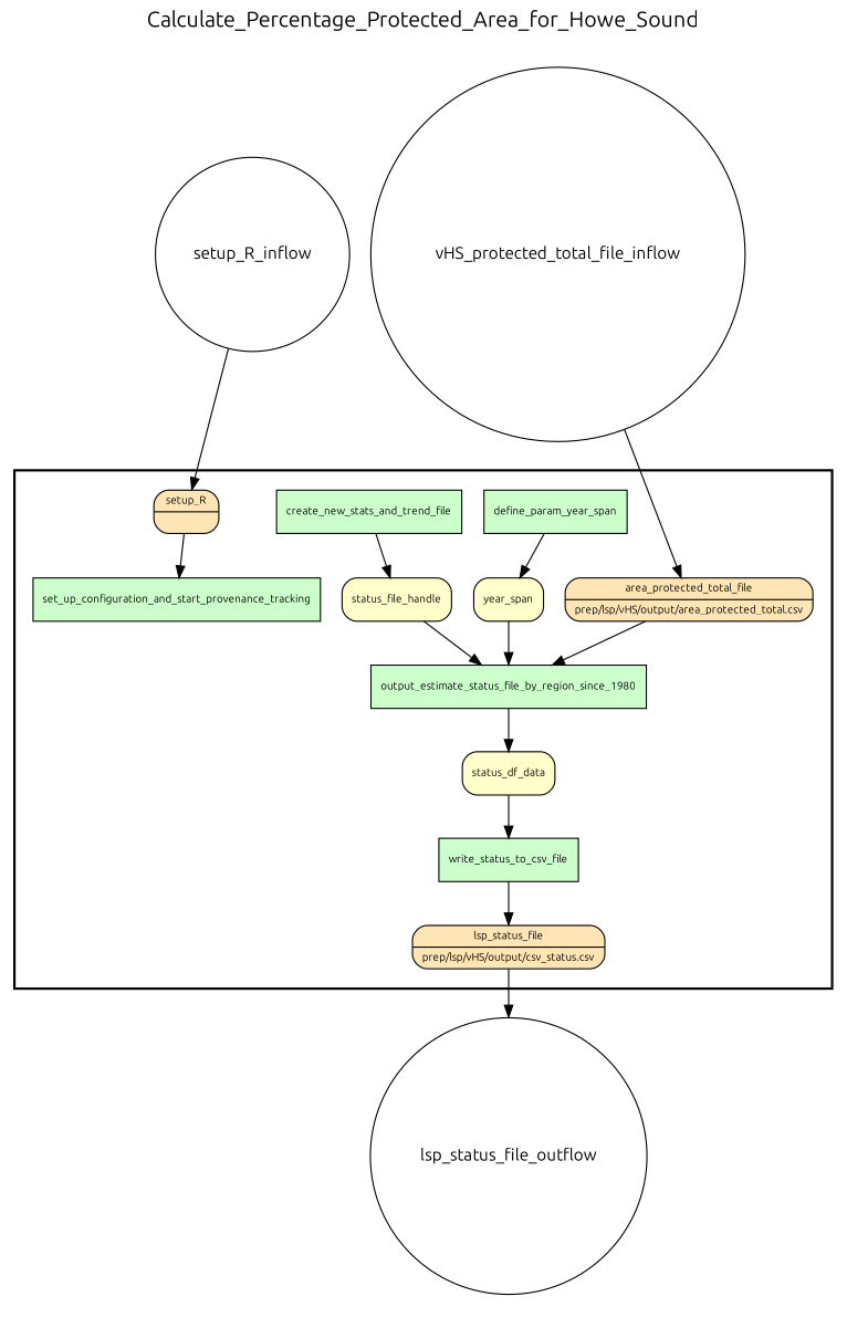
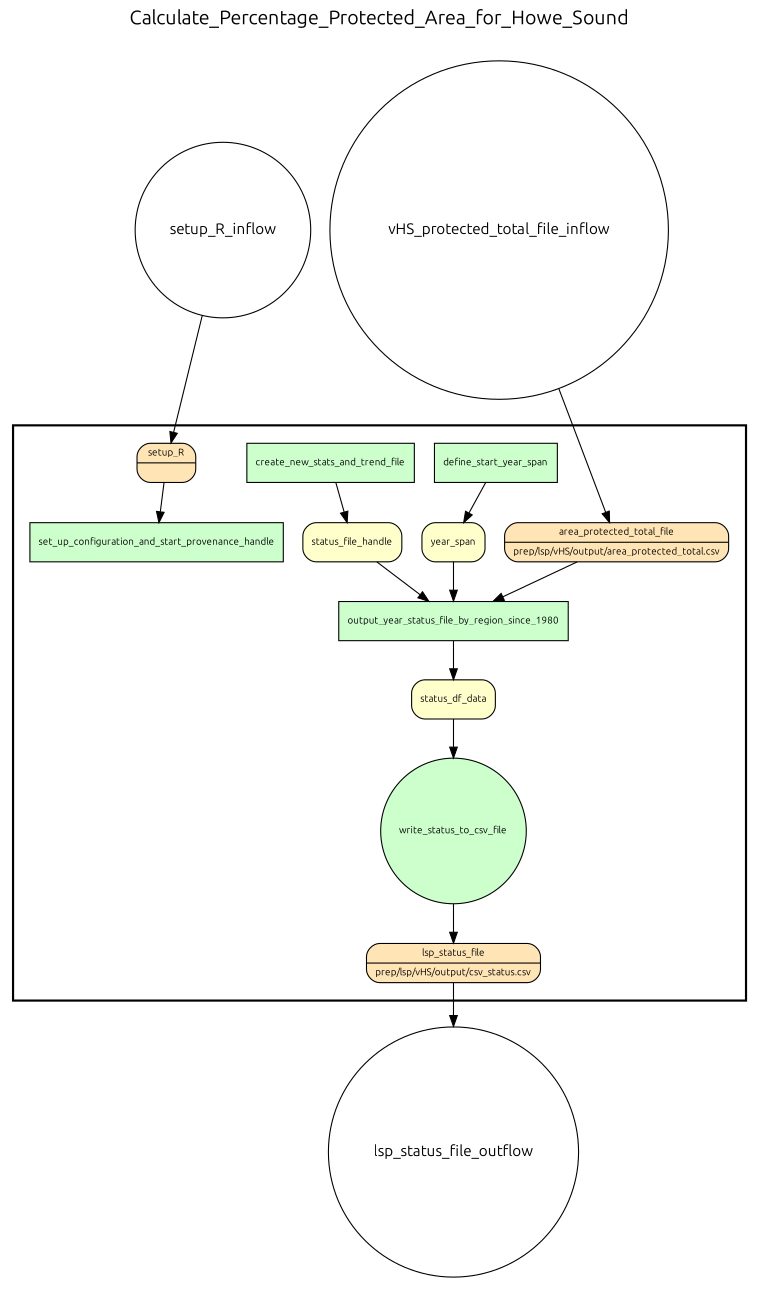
  digraph {
    fontname=Ubuntu
    fontsize=18
    label=Calculate_Percentage_Protected_Area_for_Howe_Sound
    labelloc=t
    rankdir=TB
    node [fillcolor="#CCFFCC" fontname=Ubuntu fontsize=9 peripheries=1 shape=box style="rounded,filled"]
    edge [fontname=Ubuntu]
-   output_estimate_status_file_by_region_since_1980 [style=filled]
-   define_param_year_span [style=filled]
+   output_estimate_status_file_by_region_since_1980 [style=filled label=output_year_status_file_by_region_since_1980]
+   define_param_year_span [style=filled label=define_start_year_span]
    create_new_stats_and_trend_file [style=filled]
-   set_up_configuration_and_start_provenance_tracking [style=filled]
-   write_status_to_csv_file [style=filled]
+   set_up_configuration_and_start_provenance_tracking [style=filled label=set_up_configuration_and_start_provenance_handle]
+   write_status_to_csv_file [shape=circle style=filled]
    status_file_handle [fillcolor="#FFFFCC"]
    year_span [fillcolor="#FFFFCC"]
    status_df_data [fillcolor="#FFFFCC"]
    n9 [fillcolor="#FFE4B5" label="{<f0> setup_R |<f1>}" rankdir=LR shape=record]
    n10 [fillcolor="#FFE4B5" label="{<f0> area_protected_total_file |<f1>prep/lsp/vHS/output/area_protected_total.csv\l}" rankdir=LR shape=record]
    n11 [fillcolor="#FFE4B5" label="{<f0> lsp_status_file |<f1>prep/lsp/vHS/output/csv_status.csv\l}" rankdir=LR shape=record]
    setup_R_inflow [fillcolor="#FFFFFF" shape=circle width=0.2 fontsize="" style=""]
    n13 [fillcolor="#FFFFFF" label=vHS_protected_total_file_inflow shape=circle width=0.2 fontsize="" style=""]
    lsp_status_file_outflow [fillcolor="#FFFFFF" shape=circle width=0.2 fontsize="" style=""]
    subgraph cluster_1 {
      color=black
      label=""
      penwidth=2
      subgraph cluster_2 {
        color=white
        label=""
        penwidth=2
        output_estimate_status_file_by_region_since_1980
        define_param_year_span
        create_new_stats_and_trend_file
        set_up_configuration_and_start_provenance_tracking
        write_status_to_csv_file
        status_file_handle
        year_span
        status_df_data
        n9
        n10
        n11
      }
    }
    subgraph cluster_3 {
      color=white
      label=""
      penwidth=2
      subgraph cluster_4 {
        color=white
        label=""
        penwidth=2
        setup_R_inflow
        n13
      }
    }
    subgraph cluster_5 {
      color=white
      label=""
      penwidth=2
      subgraph cluster_6 {
        color=white
        label=""
        penwidth=2
        lsp_status_file_outflow
      }
    }
    output_estimate_status_file_by_region_since_1980 -> status_df_data
    define_param_year_span -> year_span
    create_new_stats_and_trend_file -> status_file_handle
    write_status_to_csv_file -> n11
    status_file_handle -> output_estimate_status_file_by_region_since_1980
    year_span -> output_estimate_status_file_by_region_since_1980
    status_df_data -> write_status_to_csv_file
    n9 -> set_up_configuration_and_start_provenance_tracking
    n10 -> output_estimate_status_file_by_region_since_1980
    n11 -> lsp_status_file_outflow
    setup_R_inflow -> n9
    n13 -> n10
  }
